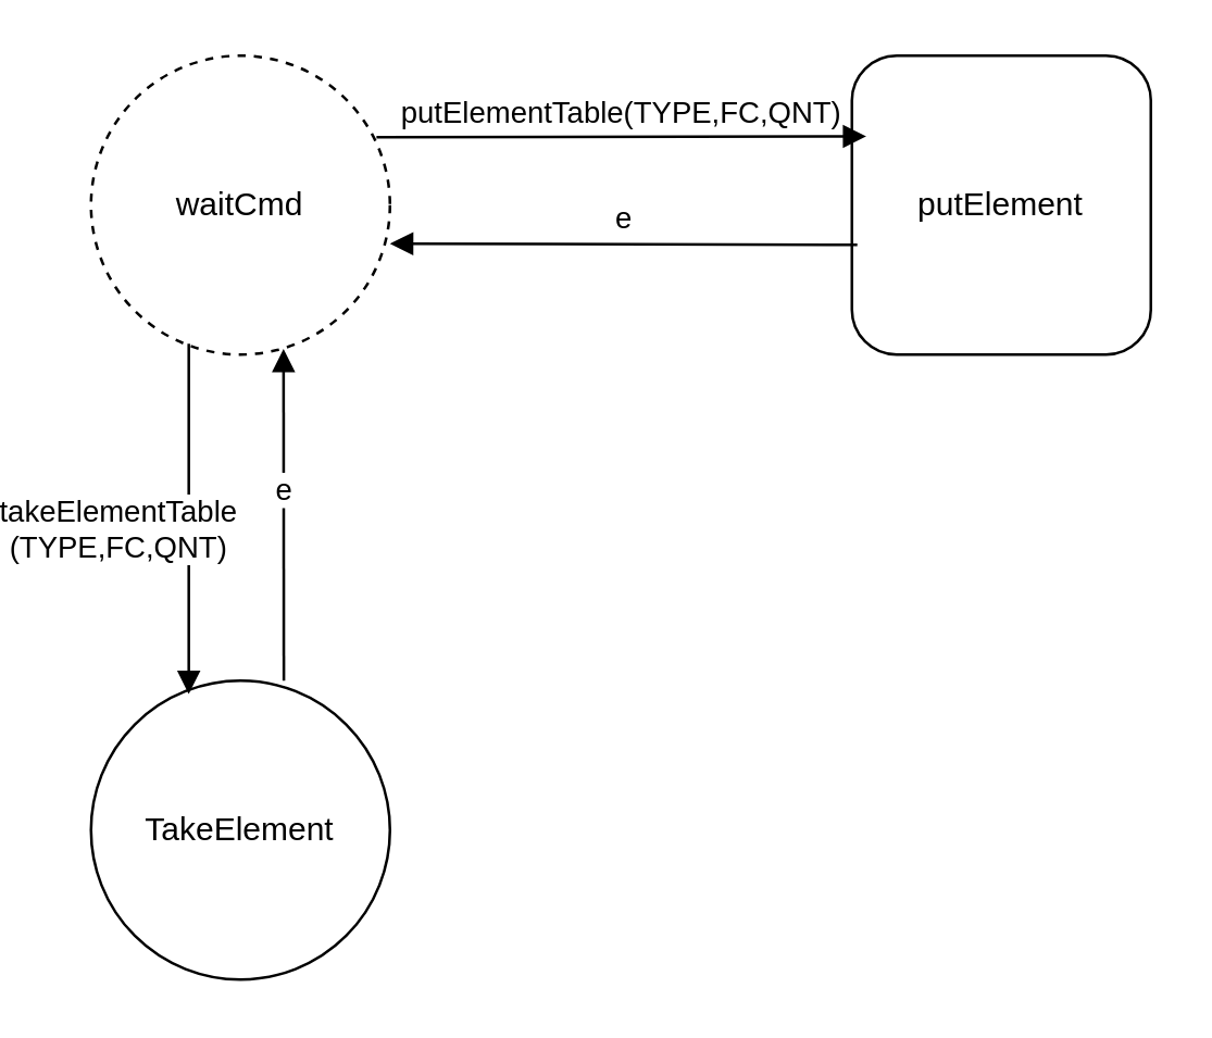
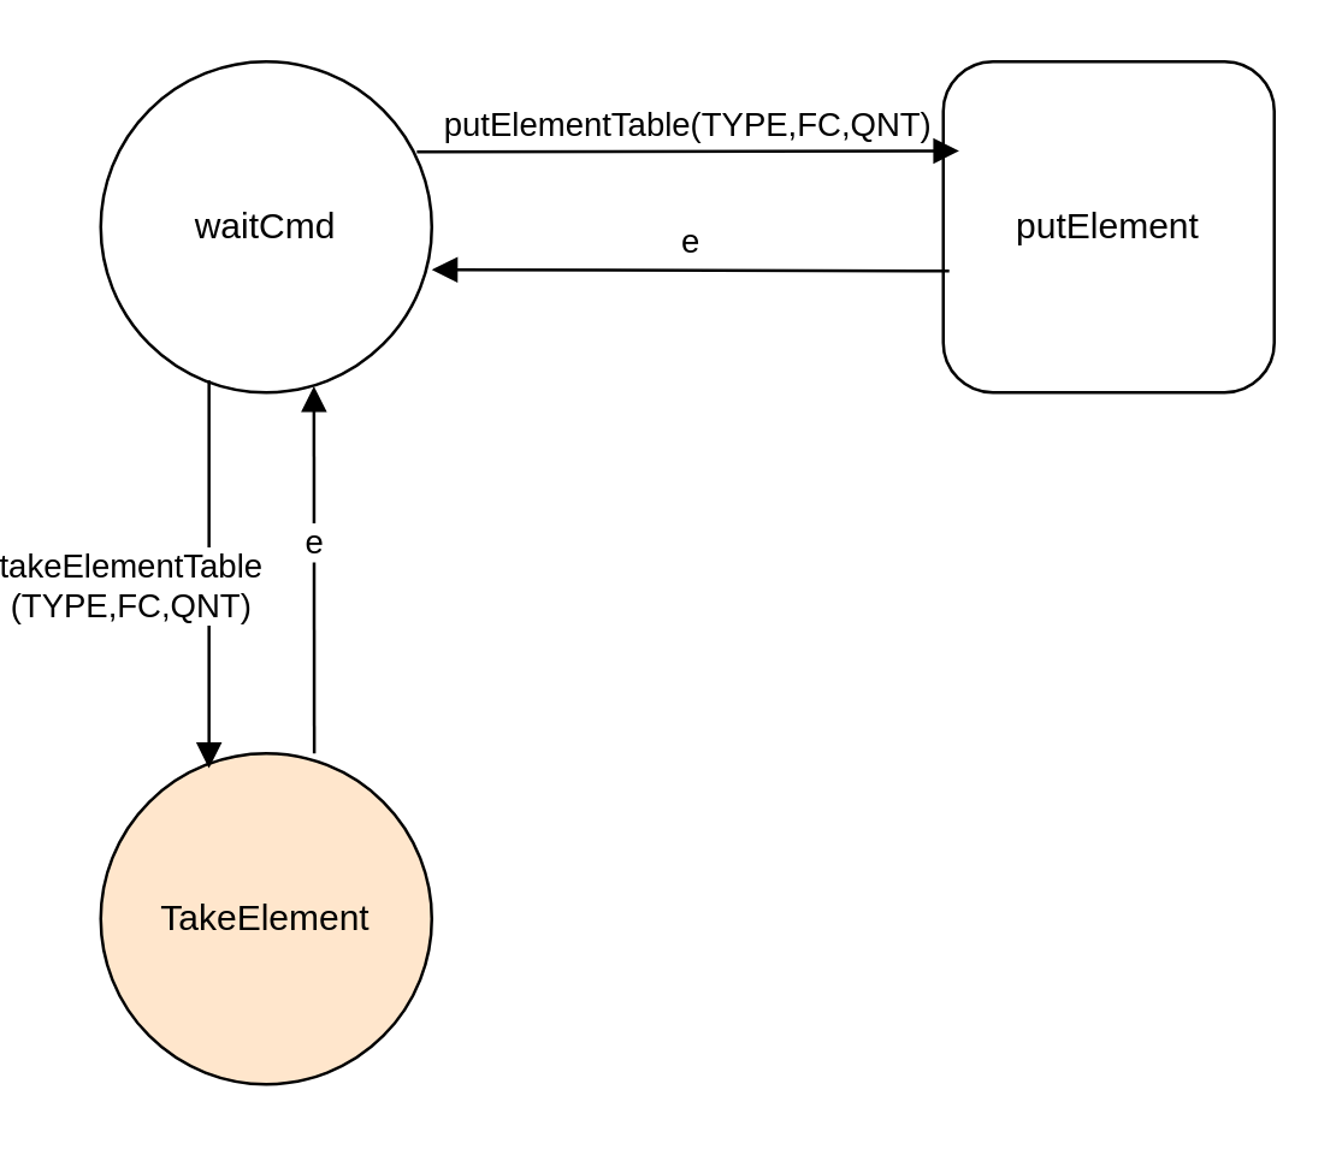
  <mxCell id="0" />
  <mxCell id="1" parent="0" />
- <mxCell id="2" value="waitCmd" style="ellipse;whiteSpace=wrap;html=1;dashed=1;" vertex="1" parent="1"><mxGeometry x="20" y="20" width="110" height="110" as="geometry" /></mxCell>
- <mxCell id="3" value="TakeElement" style="ellipse;whiteSpace=wrap;html=1;" vertex="1" parent="1"><mxGeometry x="20" y="250" width="110" height="110" as="geometry" /></mxCell>
+ <mxCell id="2" value="waitCmd" style="ellipse;whiteSpace=wrap;html=1;" vertex="1" parent="1"><mxGeometry x="20" y="20" width="110" height="110" as="geometry" /></mxCell>
+ <mxCell id="3" value="TakeElement" style="ellipse;whiteSpace=wrap;html=1;fillColor=#ffe6cc;" vertex="1" parent="1"><mxGeometry x="20" y="250" width="110" height="110" as="geometry" /></mxCell>
  <mxCell id="4" value="putElement" style="whiteSpace=wrap;html=1;rounded=1;" vertex="1" parent="1"><mxGeometry x="300" y="20" width="110" height="110" as="geometry" /></mxCell>
  <mxCell id="5" value="putElementTable(TYPE,FC,QNT)" style="html=1;verticalAlign=bottom;endArrow=block;exitX=0.955;exitY=0.273;exitDx=0;exitDy=0;exitPerimeter=0;entryX=0.048;entryY=0.27;entryDx=0;entryDy=0;entryPerimeter=0;" edge="1" parent="1" source="2" target="4"><mxGeometry width="80" relative="1" as="geometry"><mxPoint x="120" y="190" as="sourcePoint" /><mxPoint x="279" y="49" as="targetPoint" /></mxGeometry></mxCell>
  <mxCell id="6" value="e" style="html=1;verticalAlign=bottom;endArrow=block;entryX=1;entryY=0.629;entryDx=0;entryDy=0;entryPerimeter=0;exitX=0.018;exitY=0.633;exitDx=0;exitDy=0;exitPerimeter=0;" edge="1" parent="1" source="4" target="2"><mxGeometry width="80" relative="1" as="geometry"><mxPoint x="268" y="89" as="sourcePoint" /><mxPoint x="220" y="120" as="targetPoint" /></mxGeometry></mxCell>
  <mxCell id="7" value="takeElementTable&lt;br&gt;(TYPE,FC,QNT)" style="html=1;verticalAlign=bottom;endArrow=block;exitX=0.327;exitY=0.964;exitDx=0;exitDy=0;exitPerimeter=0;entryX=0.327;entryY=0.045;entryDx=0;entryDy=0;entryPerimeter=0;" edge="1" parent="1" source="2" target="3"><mxGeometry x="0.303" y="-26" width="80" relative="1" as="geometry"><mxPoint x="20" y="380" as="sourcePoint" /><mxPoint x="100" y="380" as="targetPoint" /><mxPoint as="offset" /></mxGeometry></mxCell>
  <mxCell id="8" value="e" style="html=1;verticalAlign=bottom;endArrow=block;exitX=0.645;exitY=0;exitDx=0;exitDy=0;exitPerimeter=0;entryX=0.644;entryY=0.981;entryDx=0;entryDy=0;entryPerimeter=0;" edge="1" parent="1" source="3" target="2"><mxGeometry width="80" relative="1" as="geometry"><mxPoint x="65.97" y="136.04" as="sourcePoint" /><mxPoint x="65.97" y="264.95" as="targetPoint" /></mxGeometry></mxCell>
